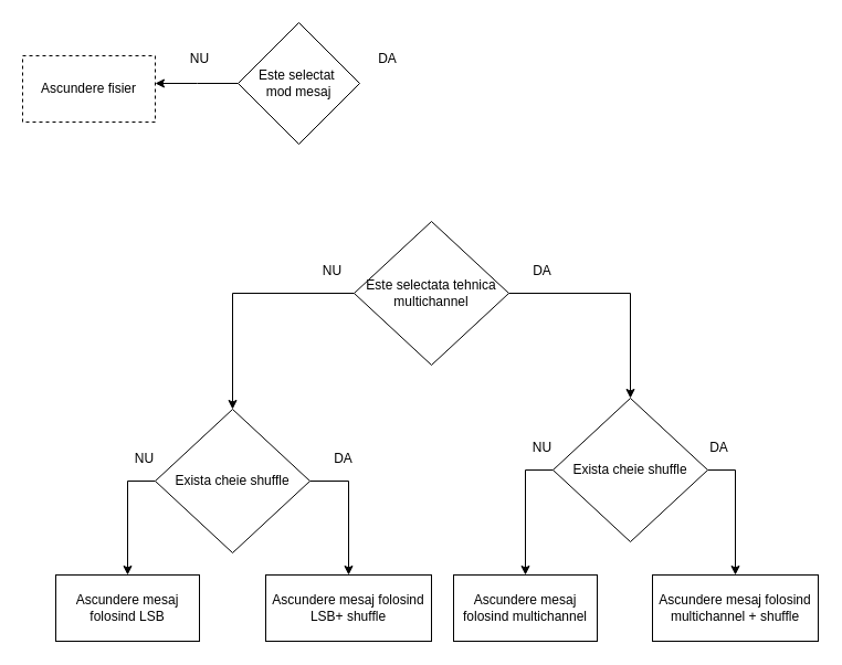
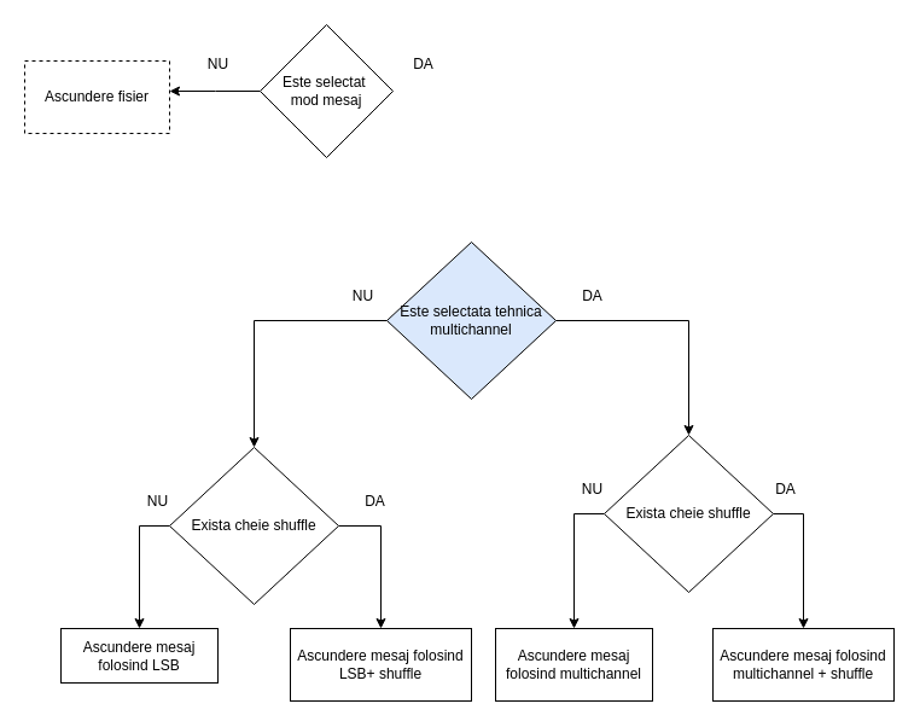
  <mxCell id="0" />
  <mxCell id="1" parent="0" />
  <mxCell id="2" style="edgeStyle=orthogonalEdgeStyle;rounded=0;orthogonalLoop=1;jettySize=auto;html=1;exitX=0;exitY=0.5;exitDx=0;exitDy=0;strokeColor=light-dark(#000000,#3333FF);" edge="1" parent="1" source="3"><mxGeometry relative="1" as="geometry"><mxPoint x="140" y="75" as="targetPoint" /></mxGeometry></mxCell>
  <mxCell id="3" value="Este selectat&amp;nbsp;&lt;div&gt;m&lt;span style=&quot;background-color: transparent; color: light-dark(rgb(0, 0, 0), rgb(255, 255, 255));&quot;&gt;od mesaj&lt;/span&gt;&lt;/div&gt;" style="rhombus;whiteSpace=wrap;html=1;" vertex="1" parent="1"><mxGeometry x="215" y="20" width="110" height="110" as="geometry" /></mxCell>
  <mxCell id="4" value="&lt;font style=&quot;color: light-dark(rgb(0, 0, 0), rgb(153, 153, 255));&quot;&gt;DA&lt;/font&gt;" style="text;html=1;align=center;verticalAlign=middle;resizable=0;points=[];autosize=1;strokeColor=none;fillColor=none;" vertex="1" parent="1"><mxGeometry x="330" y="38" width="40" height="30" as="geometry" /></mxCell>
  <mxCell id="5" value="&lt;font style=&quot;color: light-dark(rgb(0, 0, 0), rgb(153, 153, 255));&quot;&gt;NU&lt;/font&gt;" style="text;html=1;align=center;verticalAlign=middle;resizable=0;points=[];autosize=1;strokeColor=none;fillColor=none;" vertex="1" parent="1"><mxGeometry x="160" y="38" width="40" height="30" as="geometry" /></mxCell>
  <mxCell id="6" style="edgeStyle=orthogonalEdgeStyle;rounded=0;orthogonalLoop=1;jettySize=auto;html=1;exitX=1;exitY=0.5;exitDx=0;exitDy=0;entryX=0.5;entryY=0;entryDx=0;entryDy=0;strokeColor=light-dark(#000000,#3333FF);" edge="1" parent="1" source="8" target="12"><mxGeometry relative="1" as="geometry"><mxPoint x="550" y="265" as="targetPoint" /></mxGeometry></mxCell>
  <mxCell id="7" style="edgeStyle=orthogonalEdgeStyle;rounded=0;orthogonalLoop=1;jettySize=auto;html=1;exitX=0;exitY=0.5;exitDx=0;exitDy=0;entryX=0.5;entryY=0;entryDx=0;entryDy=0;strokeColor=light-dark(#000000,#3333FF);" edge="1" parent="1" source="8" target="19"><mxGeometry relative="1" as="geometry" /></mxCell>
- <mxCell id="8" value="Este selectata tehnica multichannel" style="rhombus;whiteSpace=wrap;html=1;" vertex="1" parent="1"><mxGeometry x="320" y="200" width="140" height="130" as="geometry" /></mxCell>
+ <mxCell id="8" value="Este selectata tehnica multichannel" style="rhombus;whiteSpace=wrap;html=1;fillColor=#dae8fc;" vertex="1" parent="1"><mxGeometry x="320" y="200" width="140" height="130" as="geometry" /></mxCell>
  <mxCell id="9" value="&lt;font style=&quot;color: light-dark(rgb(0, 0, 0), rgb(153, 153, 255));&quot;&gt;DA&lt;/font&gt;" style="text;html=1;align=center;verticalAlign=middle;resizable=0;points=[];autosize=1;strokeColor=none;fillColor=none;" vertex="1" parent="1"><mxGeometry x="470" y="230" width="40" height="30" as="geometry" /></mxCell>
  <mxCell id="10" style="edgeStyle=orthogonalEdgeStyle;rounded=0;orthogonalLoop=1;jettySize=auto;html=1;exitX=1;exitY=0.5;exitDx=0;exitDy=0;entryX=0.5;entryY=0;entryDx=0;entryDy=0;strokeColor=light-dark(#000000,#3333FF);" edge="1" parent="1" source="12" target="16"><mxGeometry relative="1" as="geometry"><mxPoint x="690" y="425" as="targetPoint" /></mxGeometry></mxCell>
  <mxCell id="11" style="edgeStyle=orthogonalEdgeStyle;rounded=0;orthogonalLoop=1;jettySize=auto;html=1;exitX=0;exitY=0.5;exitDx=0;exitDy=0;entryX=0.5;entryY=0;entryDx=0;entryDy=0;strokeColor=light-dark(#000000,#3333FF);" edge="1" parent="1" source="12" target="15"><mxGeometry relative="1" as="geometry"><mxPoint x="450" y="425" as="targetPoint" /></mxGeometry></mxCell>
  <mxCell id="12" value="Exista cheie shuffle" style="rhombus;whiteSpace=wrap;html=1;" vertex="1" parent="1"><mxGeometry x="500" y="360" width="140" height="130" as="geometry" /></mxCell>
  <mxCell id="13" value="&lt;font style=&quot;color: light-dark(rgb(0, 0, 0), rgb(153, 153, 255));&quot;&gt;DA&lt;/font&gt;" style="text;html=1;align=center;verticalAlign=middle;resizable=0;points=[];autosize=1;strokeColor=none;fillColor=none;" vertex="1" parent="1"><mxGeometry x="630" y="390" width="40" height="30" as="geometry" /></mxCell>
  <mxCell id="14" value="&lt;font style=&quot;color: light-dark(rgb(0, 0, 0), rgb(153, 153, 255));&quot;&gt;NU&lt;/font&gt;" style="text;html=1;align=center;verticalAlign=middle;resizable=0;points=[];autosize=1;strokeColor=none;fillColor=none;" vertex="1" parent="1"><mxGeometry x="470" y="390" width="40" height="30" as="geometry" /></mxCell>
  <mxCell id="15" value="Ascundere mesaj folosind multichannel" style="rounded=0;whiteSpace=wrap;html=1;" vertex="1" parent="1"><mxGeometry x="410" y="520" width="130" height="60" as="geometry" /></mxCell>
  <mxCell id="16" value="Ascundere mesaj folosind multichannel + shuffle" style="rounded=0;whiteSpace=wrap;html=1;" vertex="1" parent="1"><mxGeometry x="590" y="520" width="150" height="60" as="geometry" /></mxCell>
  <mxCell id="17" style="edgeStyle=orthogonalEdgeStyle;rounded=0;orthogonalLoop=1;jettySize=auto;html=1;exitX=1;exitY=0.5;exitDx=0;exitDy=0;entryX=0.5;entryY=0;entryDx=0;entryDy=0;strokeColor=light-dark(#000000,#3333FF);" edge="1" parent="1" source="19" target="23"><mxGeometry relative="1" as="geometry"><mxPoint x="340" y="425" as="targetPoint" /></mxGeometry></mxCell>
  <mxCell id="18" style="edgeStyle=orthogonalEdgeStyle;rounded=0;orthogonalLoop=1;jettySize=auto;html=1;exitX=0;exitY=0.5;exitDx=0;exitDy=0;entryX=0.5;entryY=0;entryDx=0;entryDy=0;strokeColor=light-dark(#000000,#3333FF);" edge="1" parent="1" source="19" target="22"><mxGeometry relative="1" as="geometry"><mxPoint x="100" y="425" as="targetPoint" /></mxGeometry></mxCell>
  <mxCell id="19" value="Exista cheie shuffle" style="rhombus;whiteSpace=wrap;html=1;" vertex="1" parent="1"><mxGeometry x="140" y="370" width="140" height="130" as="geometry" /></mxCell>
  <mxCell id="20" value="&lt;font style=&quot;color: light-dark(rgb(0, 0, 0), rgb(153, 153, 255));&quot;&gt;DA&lt;/font&gt;" style="text;html=1;align=center;verticalAlign=middle;resizable=0;points=[];autosize=1;strokeColor=none;fillColor=none;" vertex="1" parent="1"><mxGeometry x="290" y="400" width="40" height="30" as="geometry" /></mxCell>
  <mxCell id="21" value="&lt;font style=&quot;color: light-dark(rgb(0, 0, 0), rgb(153, 153, 255));&quot;&gt;NU&lt;/font&gt;" style="text;html=1;align=center;verticalAlign=middle;resizable=0;points=[];autosize=1;strokeColor=none;fillColor=none;" vertex="1" parent="1"><mxGeometry x="110" y="400" width="40" height="30" as="geometry" /></mxCell>
- <mxCell id="22" value="Ascundere mesaj folosind LSB" style="rounded=0;whiteSpace=wrap;html=1;" vertex="1" parent="1"><mxGeometry x="50" y="520" width="130" height="60" as="geometry" /></mxCell>
+ <mxCell id="22" value="Ascundere mesaj folosind LSB" style="rounded=0;whiteSpace=wrap;html=1;" vertex="1" parent="1"><mxGeometry x="50" y="520" width="130" height="45" as="geometry" /></mxCell>
  <mxCell id="23" value="Ascundere mesaj folosind LSB+ shuffle" style="rounded=0;whiteSpace=wrap;html=1;" vertex="1" parent="1"><mxGeometry x="240" y="520" width="150" height="60" as="geometry" /></mxCell>
  <mxCell id="24" value="&lt;font style=&quot;color: light-dark(rgb(0, 0, 0), rgb(153, 153, 255));&quot;&gt;NU&lt;/font&gt;" style="text;html=1;align=center;verticalAlign=middle;resizable=0;points=[];autosize=1;strokeColor=none;fillColor=none;" vertex="1" parent="1"><mxGeometry x="280" y="230" width="40" height="30" as="geometry" /></mxCell>
  <mxCell id="25" value="Ascundere fisier" style="rounded=0;whiteSpace=wrap;html=1;dashed=1;" vertex="1" parent="1"><mxGeometry x="20" y="50" width="120" height="60" as="geometry" /></mxCell>
